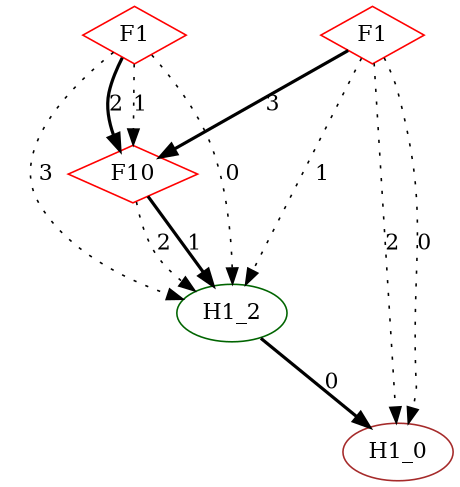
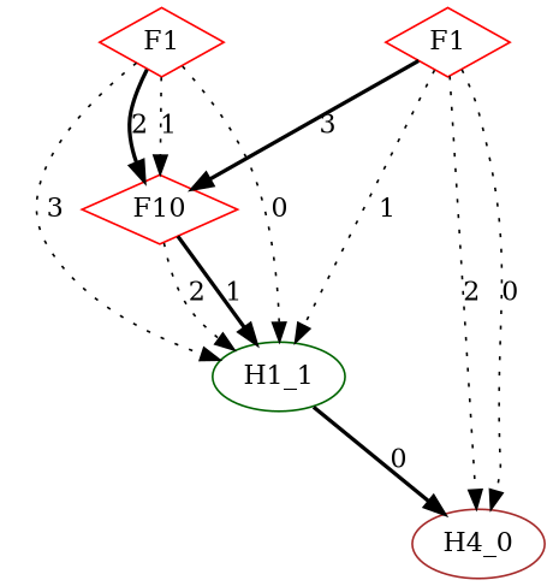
  digraph {
    node [color=red shape=diamond]
    edge [style=dotted]
-   n1 [color=darkgreen label=H1_2 shape=""]
-   n2 [color=brown label=H1_0 shape=""]
+   n1 [color=darkgreen label=H1_1 shape=""]
+   n2 [color=brown label=H4_0 shape=""]
    n3 [label=F10]
    n4 [label=F1]
    n5 [label=F1]
    n1 -> n2 [label=0 style=bold]
    n3 -> n1 [label=2]
    n3 -> n1 [label=1 style=bold]
    n4 -> n1 [label=3]
    n4 -> n1 [label=0]
    n4 -> n3 [label=2 style=bold]
    n4 -> n3 [label=1]
    n5 -> n1 [label=1]
    n5 -> n2 [label=2]
    n5 -> n2 [label=0]
    n5 -> n3 [label=3 style=bold]
  }
